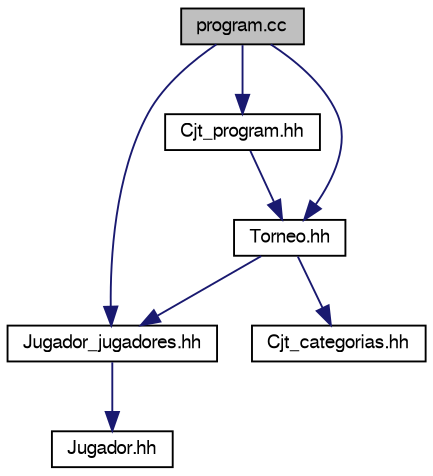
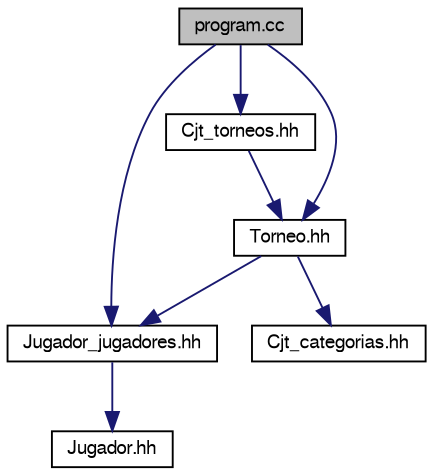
  digraph {
    node [color=black fillcolor=white fontname=FreeSans fontsize=10 shape=record style=filled]
    edge [color=midnightblue fontname=FreeSans fontsize=10 labelfontname=FreeSans labelfontsize=10 style=solid]
    n1 [fillcolor=grey75 fontcolor=black height=0.2 label="program.cc" width=0.4]
    n2 [height=0.2 label="Jugador_jugadores.hh" width=0.4]
-   n3 [height=0.2 label="Cjt_program.hh" width=0.4]
+   n3 [height=0.2 label="Cjt_torneos.hh" width=0.4]
    n4 [height=0.2 label="Torneo.hh" width=0.4]
    n5 [height=0.2 label="Jugador.hh" width=0.4]
    n6 [height=0.2 label="Cjt_categorias.hh" width=0.4]
    n1 -> n2
    n1 -> n3
    n1 -> n4
    n2 -> n5
    n3 -> n4
    n4 -> n2
    n4 -> n6
  }
